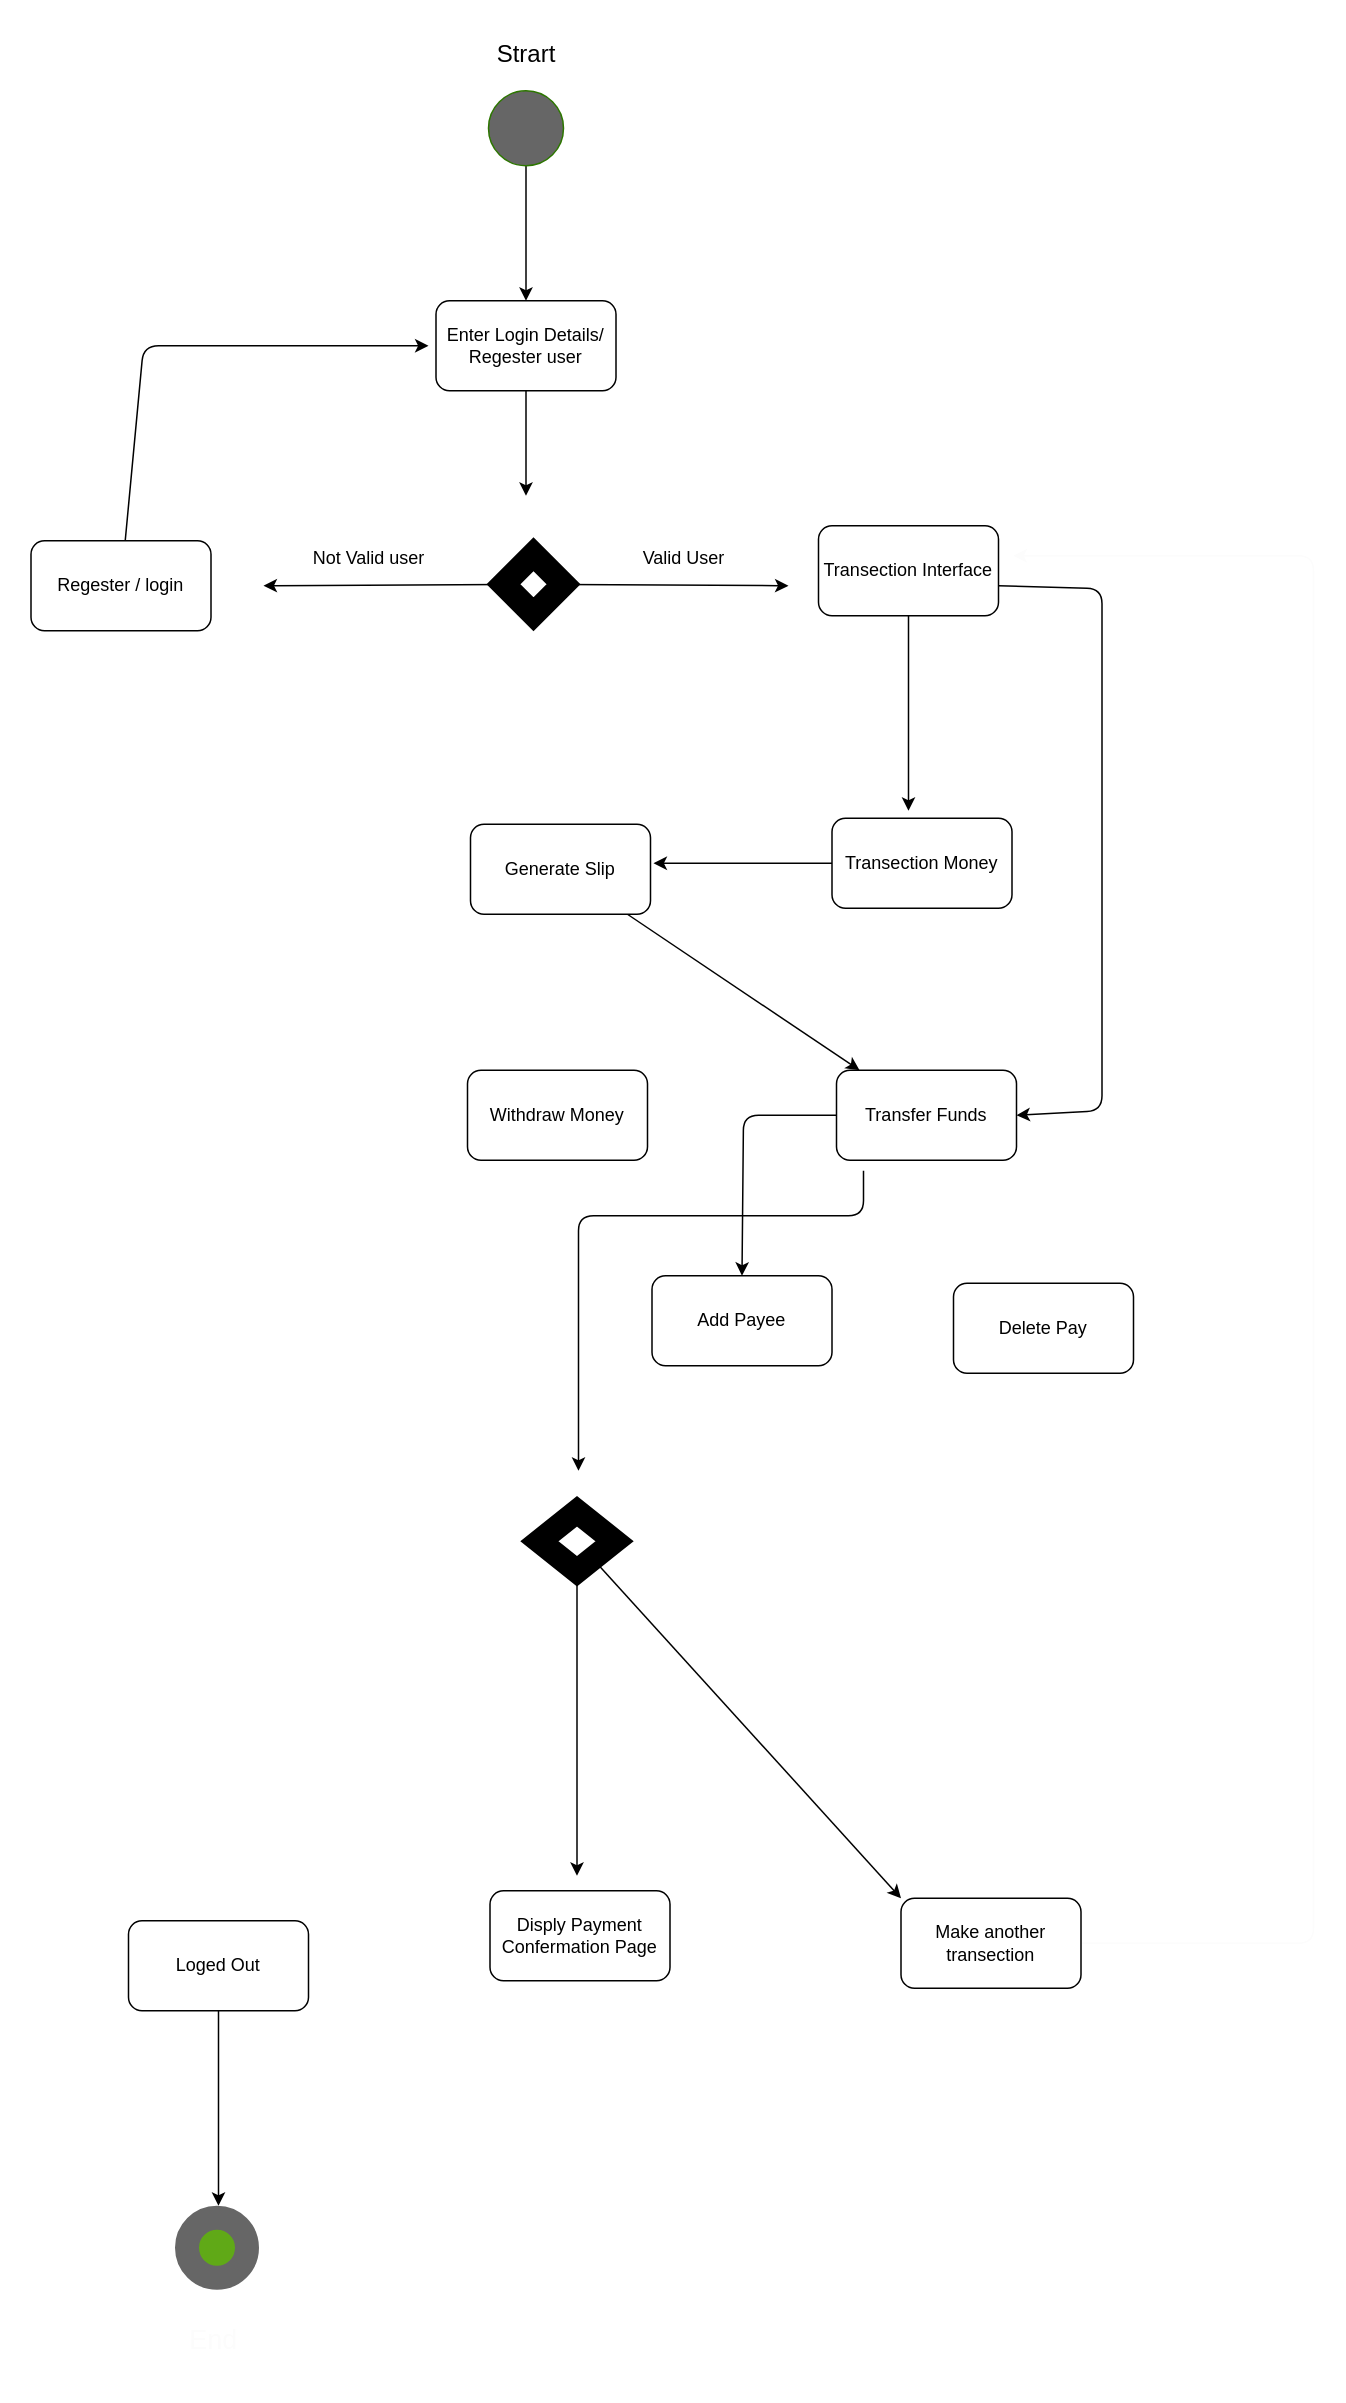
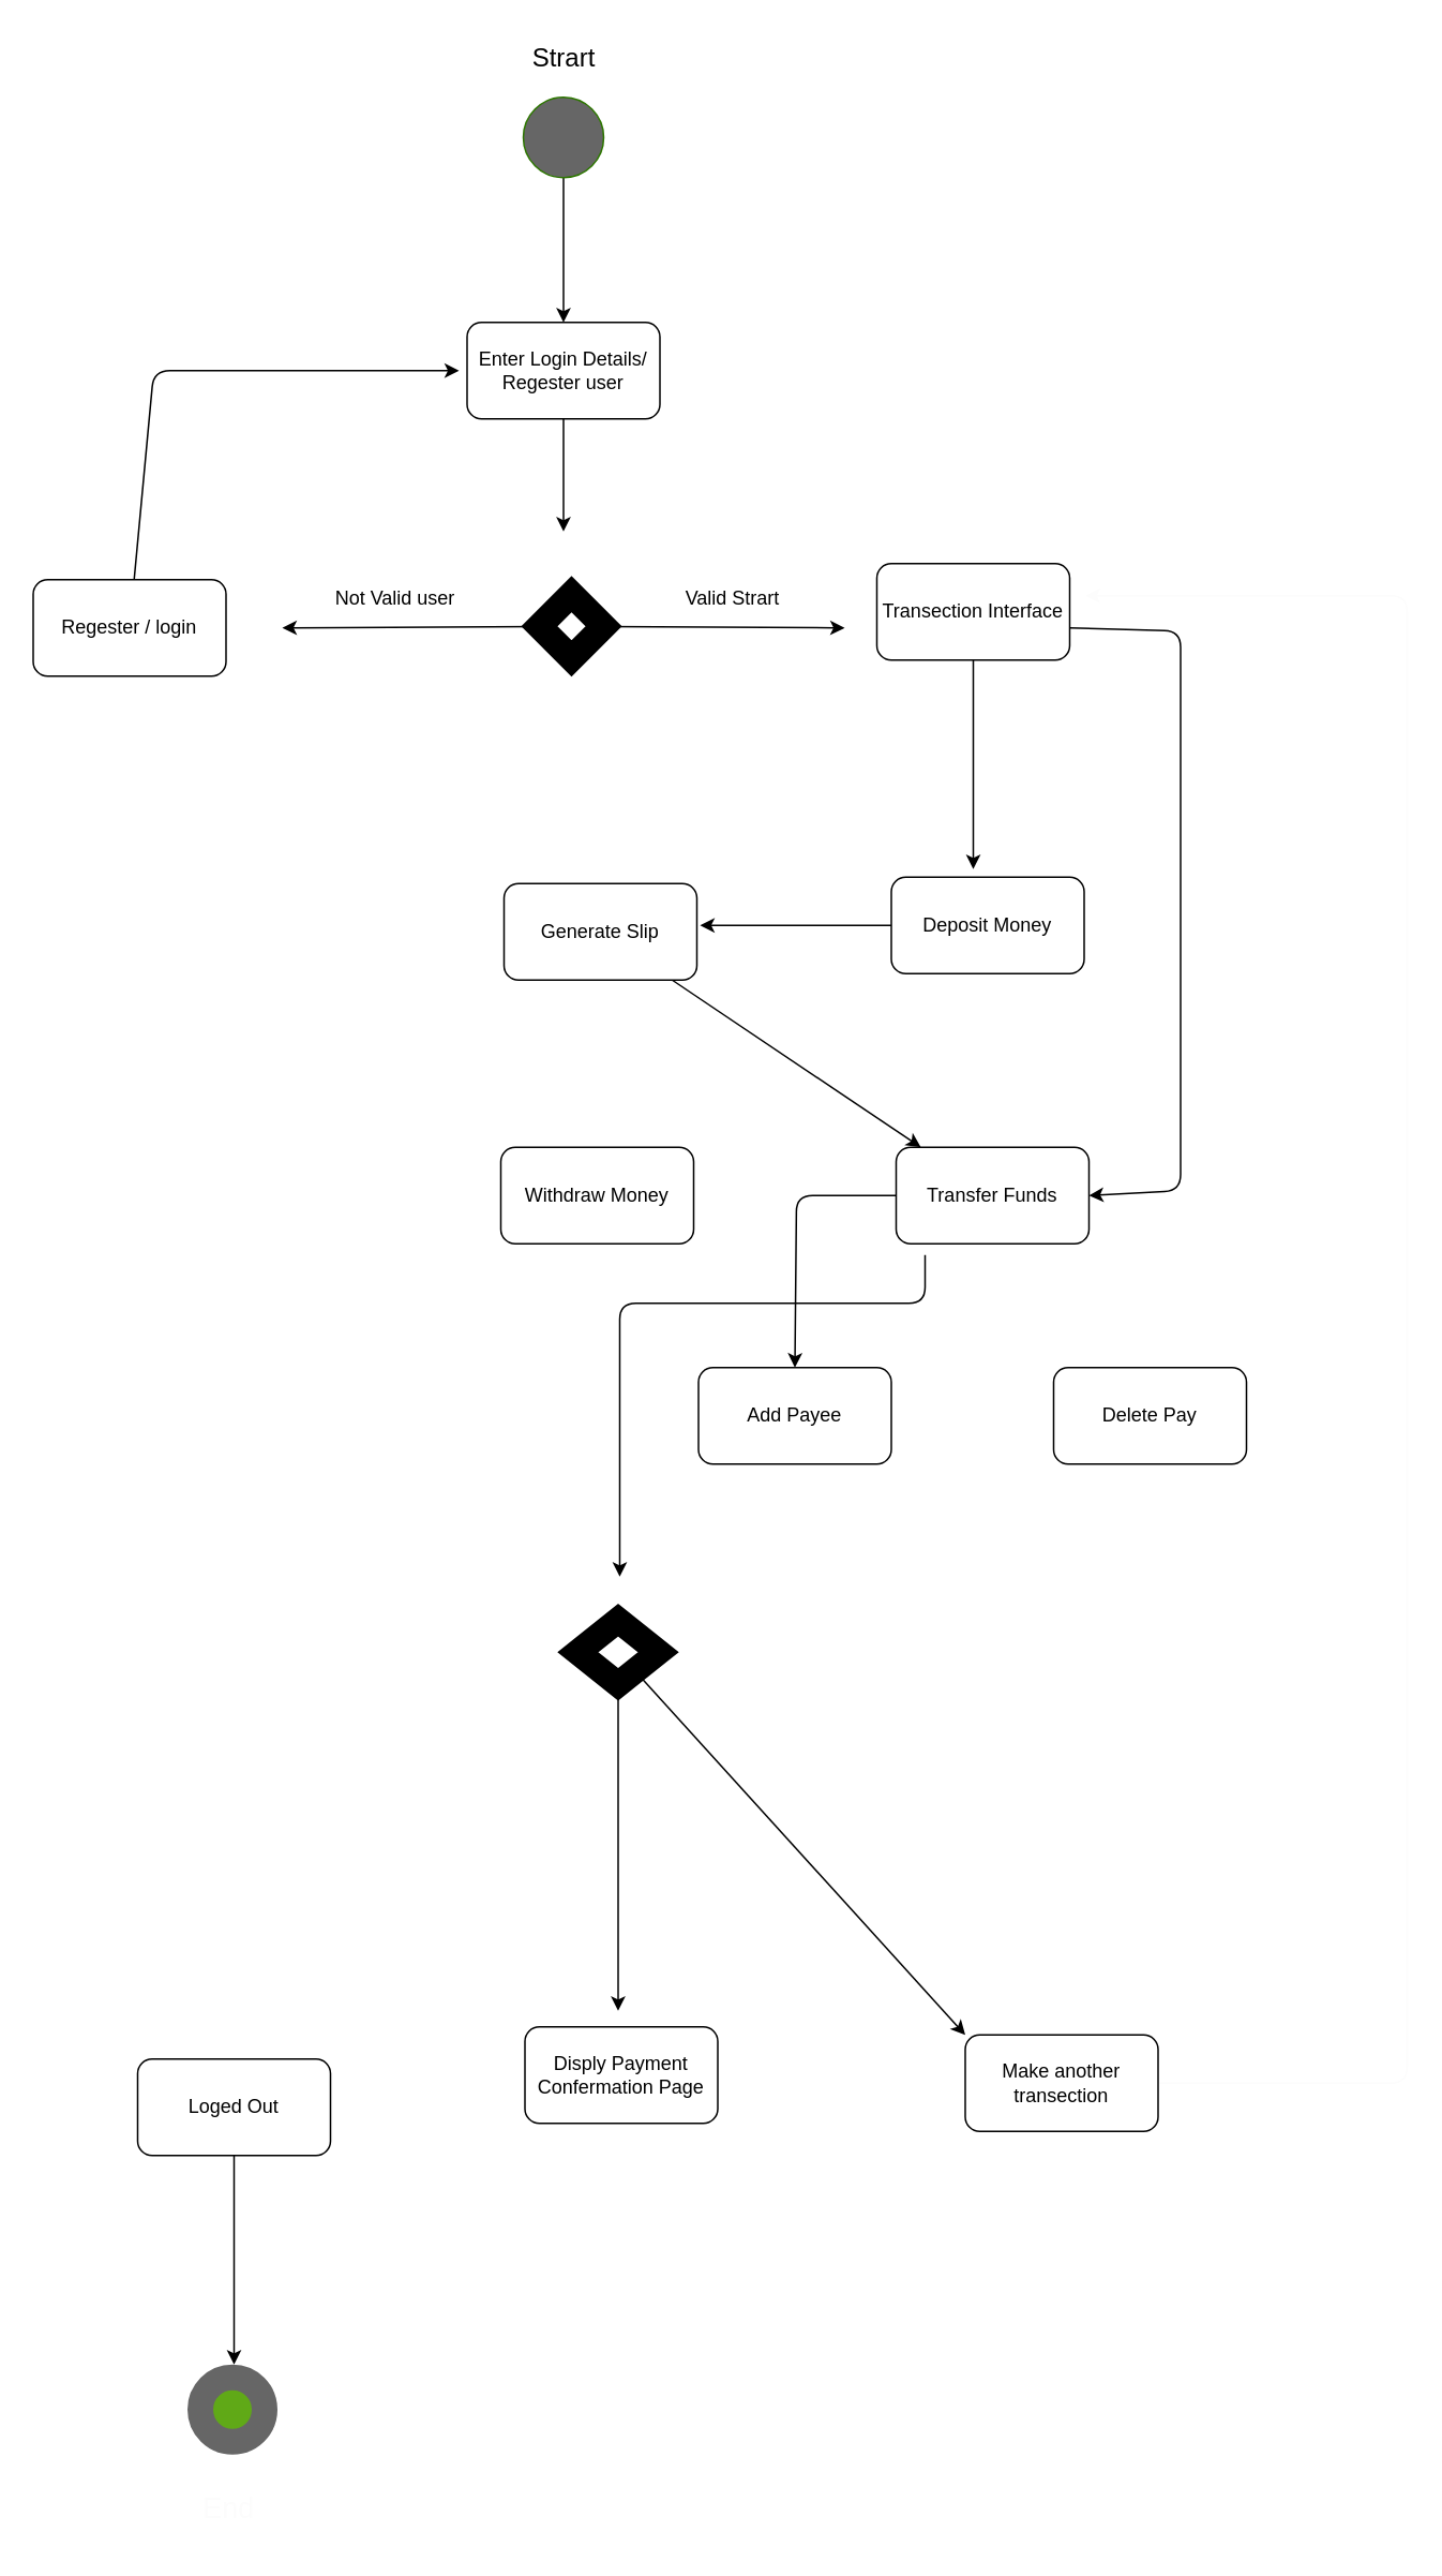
  <mxCell id="0" />
  <mxCell id="1" parent="0" />
  <mxCell id="2" style="edgeStyle=none;html=1;exitX=0.5;exitY=1;exitDx=0;exitDy=0;fontSize=31;" parent="1" source="3" edge="1"><mxGeometry relative="1" as="geometry"><mxPoint x="350" y="330" as="targetPoint" /></mxGeometry></mxCell>
  <mxCell id="3" value="Enter Login Details/ Regester user" style="rounded=1;whiteSpace=wrap;html=1;" parent="1" vertex="1"><mxGeometry x="290" y="200" width="120" height="60" as="geometry" /></mxCell>
  <mxCell id="4" style="edgeStyle=none;html=1;" edge="1" parent="1" source="6"><mxGeometry relative="1" as="geometry"><mxPoint x="605" y="540" as="targetPoint" /></mxGeometry></mxCell>
  <mxCell id="5" style="edgeStyle=none;html=1;entryX=1;entryY=0.5;entryDx=0;entryDy=0;" edge="1" parent="1" target="33"><mxGeometry relative="1" as="geometry"><mxPoint x="725" y="700" as="targetPoint" /><mxPoint x="665" y="390" as="sourcePoint" /><Array as="points"><mxPoint x="734" y="392" /><mxPoint x="734" y="740" /></Array></mxGeometry></mxCell>
  <mxCell id="6" value="Transection Interface" style="rounded=1;whiteSpace=wrap;html=1;" parent="1" vertex="1"><mxGeometry x="545" y="350" width="120" height="60" as="geometry" /></mxCell>
  <mxCell id="7" style="edgeStyle=none;html=1;" parent="1" source="8" edge="1"><mxGeometry relative="1" as="geometry"><mxPoint x="285" y="230" as="targetPoint" /><Array as="points"><mxPoint x="95" y="230" /></Array></mxGeometry></mxCell>
  <mxCell id="8" value="Regester / login" style="rounded=1;whiteSpace=wrap;html=1;" parent="1" vertex="1"><mxGeometry x="20" y="360" width="120" height="60" as="geometry" /></mxCell>
  <mxCell id="9" value="Withdraw Money" style="rounded=1;whiteSpace=wrap;html=1;" parent="1" vertex="1"><mxGeometry x="311" y="713" width="120" height="60" as="geometry" /></mxCell>
  <mxCell id="10" style="edgeStyle=none;html=1;" edge="1" parent="1" source="11"><mxGeometry relative="1" as="geometry"><mxPoint x="435" y="575" as="targetPoint" /></mxGeometry></mxCell>
- <mxCell id="11" value="Transection Money" style="rounded=1;whiteSpace=wrap;html=1;" parent="1" vertex="1"><mxGeometry x="554" y="545" width="120" height="60" as="geometry" /></mxCell>
+ <mxCell id="11" value="Deposit Money" style="rounded=1;whiteSpace=wrap;html=1;" parent="1" vertex="1"><mxGeometry x="554" y="545" width="120" height="60" as="geometry" /></mxCell>
  <mxCell id="12" style="edgeStyle=none;html=1;strokeColor=#FCFCFC;" parent="1" source="13" edge="1"><mxGeometry relative="1" as="geometry"><mxPoint x="675" y="370" as="targetPoint" /><Array as="points"><mxPoint x="875" y="1295" /><mxPoint x="875" y="370" /></Array></mxGeometry></mxCell>
  <mxCell id="13" value="Make another transection" style="rounded=1;whiteSpace=wrap;html=1;" parent="1" vertex="1"><mxGeometry x="600" y="1265" width="120" height="60" as="geometry" /></mxCell>
  <mxCell id="14" style="edgeStyle=none;html=1;fontSize=12;" parent="1" source="15" edge="1"><mxGeometry relative="1" as="geometry"><mxPoint x="145" y="1470" as="targetPoint" /></mxGeometry></mxCell>
  <mxCell id="15" value="Loged Out" style="rounded=1;whiteSpace=wrap;html=1;" parent="1" vertex="1"><mxGeometry x="85" y="1280" width="120" height="60" as="geometry" /></mxCell>
  <mxCell id="16" style="edgeStyle=none;html=1;entryX=0.5;entryY=0;entryDx=0;entryDy=0;" parent="1" source="17" target="3" edge="1"><mxGeometry relative="1" as="geometry"><mxPoint x="350" y="160" as="targetPoint" /></mxGeometry></mxCell>
  <mxCell id="17" value="" style="ellipse;whiteSpace=wrap;html=1;aspect=fixed;fillColor=#666666;fontColor=#ffffff;strokeColor=#2D7600;labelBackgroundColor=none;fillStyle=solid;" parent="1" vertex="1"><mxGeometry x="325" y="60" width="50" height="50" as="geometry" /></mxCell>
  <mxCell id="18" value="Strart" style="text;html=1;align=center;verticalAlign=middle;resizable=0;points=[];autosize=1;strokeColor=none;fillColor=none;fontSize=16;" parent="1" vertex="1"><mxGeometry x="320" width="60" height="30" as="geometry" y="20" /></mxCell>
  <mxCell id="19" style="edgeStyle=none;html=1;fontSize=31;" parent="1" source="21" edge="1"><mxGeometry relative="1" as="geometry"><mxPoint x="175" y="390" as="targetPoint" /></mxGeometry></mxCell>
  <mxCell id="20" style="edgeStyle=none;html=1;fontSize=31;" parent="1" source="21" edge="1"><mxGeometry relative="1" as="geometry"><mxPoint x="525" y="390" as="targetPoint" /></mxGeometry></mxCell>
  <mxCell id="21" value="" style="rhombus;whiteSpace=wrap;html=1;labelBackgroundColor=#FCFCFC;strokeWidth=16;fontSize=31;" parent="1" vertex="1"><mxGeometry x="335" y="369" width="40" height="40" as="geometry" /></mxCell>
- <mxCell id="22" value="&lt;span style=&quot;font-size: 12px;&quot;&gt;Valid User&lt;/span&gt;" style="text;html=1;align=center;verticalAlign=middle;resizable=0;points=[];autosize=1;strokeColor=none;fillColor=none;fontSize=31;" parent="1" vertex="1"><mxGeometry x="415" y="340" width="80" height="50" as="geometry" /></mxCell>
+ <mxCell id="22" value="&lt;span style=&quot;font-size: 12px;&quot;&gt;Valid Strart&lt;/span&gt;" style="text;html=1;align=center;verticalAlign=middle;resizable=0;points=[];autosize=1;strokeColor=none;fillColor=none;fontSize=31;" parent="1" vertex="1"><mxGeometry x="415" y="340" width="80" height="50" as="geometry" /></mxCell>
  <mxCell id="23" value="&lt;span style=&quot;font-size: 12px;&quot;&gt;Not Valid user&lt;/span&gt;" style="text;html=1;align=center;verticalAlign=middle;resizable=0;points=[];autosize=1;strokeColor=none;fillColor=none;fontSize=31;" parent="1" vertex="1"><mxGeometry x="195" y="340" width="100" height="50" as="geometry" /></mxCell>
  <mxCell id="24" style="edgeStyle=none;html=1;fontSize=12;entryX=0;entryY=0;entryDx=0;entryDy=0;" parent="1" source="26" edge="1" target="13"><mxGeometry relative="1" as="geometry"><mxPoint x="615" y="1330" as="targetPoint" /></mxGeometry></mxCell>
  <mxCell id="25" style="edgeStyle=none;html=1;" edge="1" parent="1" source="26"><mxGeometry relative="1" as="geometry"><mxPoint x="384" y="1250" as="targetPoint" /></mxGeometry></mxCell>
  <mxCell id="26" value="" style="rhombus;whiteSpace=wrap;html=1;labelBackgroundColor=#FCFCFC;strokeWidth=16;fontSize=12;direction=south;" parent="1" vertex="1"><mxGeometry x="359" y="1007" width="50" height="40" as="geometry" /></mxCell>
  <mxCell id="27" value="" style="ellipse;whiteSpace=wrap;html=1;aspect=fixed;labelBackgroundColor=#FCFCFC;strokeWidth=16;fontSize=12;fillColor=#60a917;fontColor=#ffffff;strokeColor=#666666;" parent="1" vertex="1"><mxGeometry x="124" y="1478" width="40" height="40" as="geometry" /></mxCell>
  <mxCell id="28" value="End&amp;nbsp;" style="text;html=1;align=center;verticalAlign=middle;resizable=0;points=[];autosize=1;strokeColor=none;fillColor=none;fontSize=18;fontColor=#FCFCFC;" parent="1" vertex="1"><mxGeometry x="114" y="1540" width="60" height="40" as="geometry" /></mxCell>
  <mxCell id="29" style="edgeStyle=none;html=1;" edge="1" parent="1" source="30" target="33"><mxGeometry relative="1" as="geometry" /></mxCell>
  <mxCell id="30" value="Generate Slip" style="rounded=1;whiteSpace=wrap;html=1;" parent="1" vertex="1"><mxGeometry x="313" y="549" width="120" height="60" as="geometry" /></mxCell>
  <mxCell id="31" style="edgeStyle=none;html=1;entryX=0.5;entryY=0;entryDx=0;entryDy=0;" edge="1" parent="1" source="33" target="34"><mxGeometry relative="1" as="geometry"><mxPoint x="495" y="830" as="targetPoint" /><Array as="points"><mxPoint x="495" y="743" /></Array></mxGeometry></mxCell>
  <mxCell id="32" style="edgeStyle=none;html=1;" edge="1" parent="1"><mxGeometry relative="1" as="geometry"><mxPoint x="385" y="980" as="targetPoint" /><mxPoint x="575" y="780" as="sourcePoint" /><Array as="points"><mxPoint x="575" y="810" /><mxPoint x="385" y="810" /></Array></mxGeometry></mxCell>
  <mxCell id="33" value="Transfer Funds" style="rounded=1;whiteSpace=wrap;html=1;fillStyle=solid;" vertex="1" parent="1"><mxGeometry x="557" y="713" width="120" height="60" as="geometry" /></mxCell>
  <mxCell id="34" value="Add Payee" style="rounded=1;whiteSpace=wrap;html=1;fillStyle=solid;" vertex="1" parent="1"><mxGeometry x="434" y="850" width="120" height="60" as="geometry" /></mxCell>
- <mxCell id="35" value="Delete Pay" style="rounded=1;whiteSpace=wrap;html=1;fillStyle=solid;" vertex="1" parent="1"><mxGeometry x="635" y="855" width="120" height="60" as="geometry" /></mxCell>
+ <mxCell id="35" value="Delete Pay" style="rounded=1;whiteSpace=wrap;html=1;fillStyle=solid;" vertex="1" parent="1"><mxGeometry x="655" y="850" width="120" height="60" as="geometry" /></mxCell>
  <mxCell id="36" value="Disply Payment&lt;br&gt;Confermation Page" style="rounded=1;whiteSpace=wrap;html=1;fillStyle=solid;" vertex="1" parent="1"><mxGeometry x="326" y="1260" width="120" height="60" as="geometry" /></mxCell>
